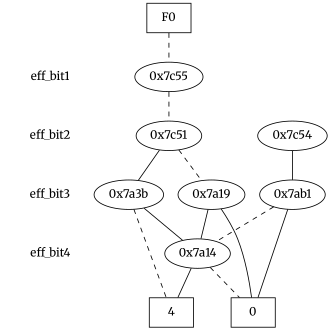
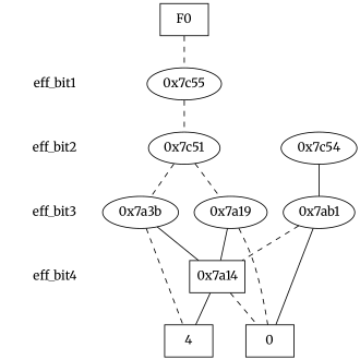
  digraph {
    fontname=Merriweather
    node [fontname=Merriweather]
    edge [dir=none fontname=Merriweather style=dashed]
    "CONST NODES" [shape=plaintext style=invis]
    " eff_bit1 " [shape=plaintext]
    " eff_bit2 " [shape=plaintext]
    " eff_bit3 " [shape=plaintext]
    " eff_bit4 " [shape=plaintext]
    F0 [shape=box]
    "0x7c55"
    "0x7c51"
    "0x7c54"
    "0x7ab1"
    "0x7a3b"
    "0x7a19"
-   "0x7a14"
+   "0x7a14" [shape=box]
    n14 [label=0 shape=box]
    n15 [label=4 shape=box]
    subgraph sub_1 {
      "CONST NODES"
      " eff_bit1 "
      " eff_bit2 "
      " eff_bit3 "
      " eff_bit4 "
    }
    subgraph sub_2 {
      rank=same
      F0
    }
    subgraph sub_3 {
      rank=same
      " eff_bit1 "
      "0x7c55"
    }
    subgraph sub_4 {
      rank=same
      " eff_bit2 "
      "0x7c51"
      "0x7c54"
    }
    subgraph sub_5 {
      rank=same
      " eff_bit3 "
      "0x7ab1"
      "0x7a3b"
      "0x7a19"
    }
    subgraph sub_6 {
      rank=same
      " eff_bit4 "
      "0x7a14"
    }
    subgraph sub_7 {
      rank=same
      "CONST NODES"
      subgraph sub_8 {
        rank=same
        n14
        n15
      }
    }
    " eff_bit1 " -> " eff_bit2 " [style=invis]
    " eff_bit2 " -> " eff_bit3 " [style=invis]
    " eff_bit3 " -> " eff_bit4 " [style=invis]
    " eff_bit4 " -> "CONST NODES" [style=invis]
    F0 -> "0x7c55"
    "0x7c55" -> "0x7c51"
-   "0x7c51" -> "0x7a3b" [style=""]
+   "0x7c51" -> "0x7a3b"
    "0x7c51" -> "0x7a19"
    "0x7c54" -> "0x7ab1" [style=""]
    "0x7ab1" -> "0x7a14"
    "0x7ab1" -> n14 [style=""]
    "0x7a3b" -> "0x7a14" [style=""]
    "0x7a3b" -> n15
    "0x7a19" -> "0x7a14" [style=""]
-   "0x7a19" -> n14 [style=solid]
+   "0x7a19" -> n14
    "0x7a14" -> n14
    "0x7a14" -> n15 [style=""]
  }
